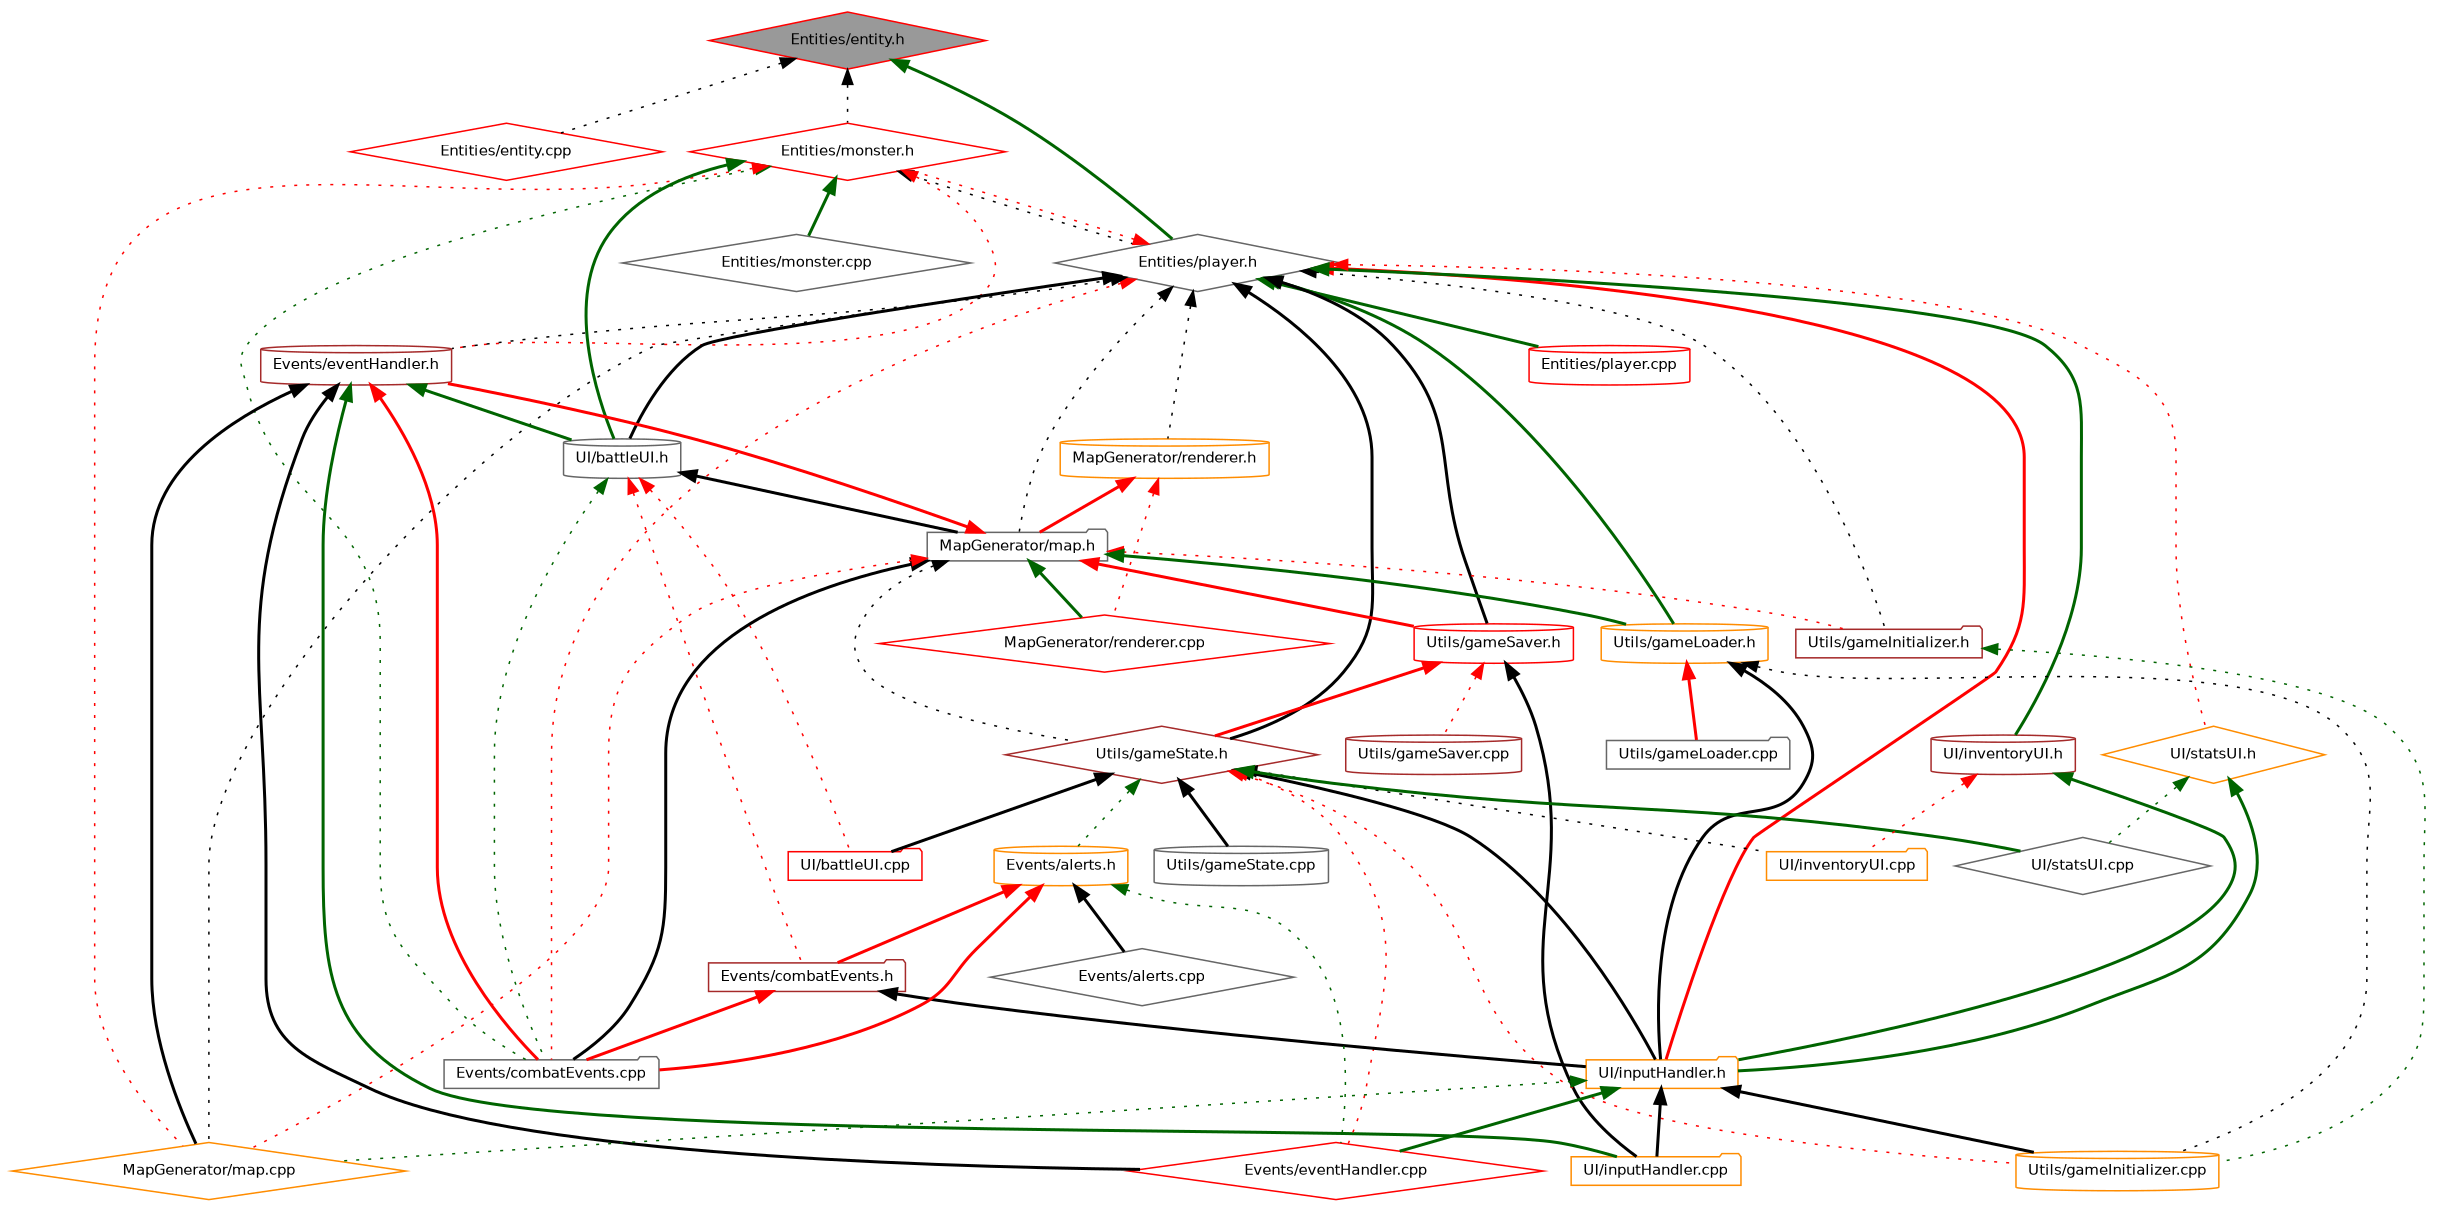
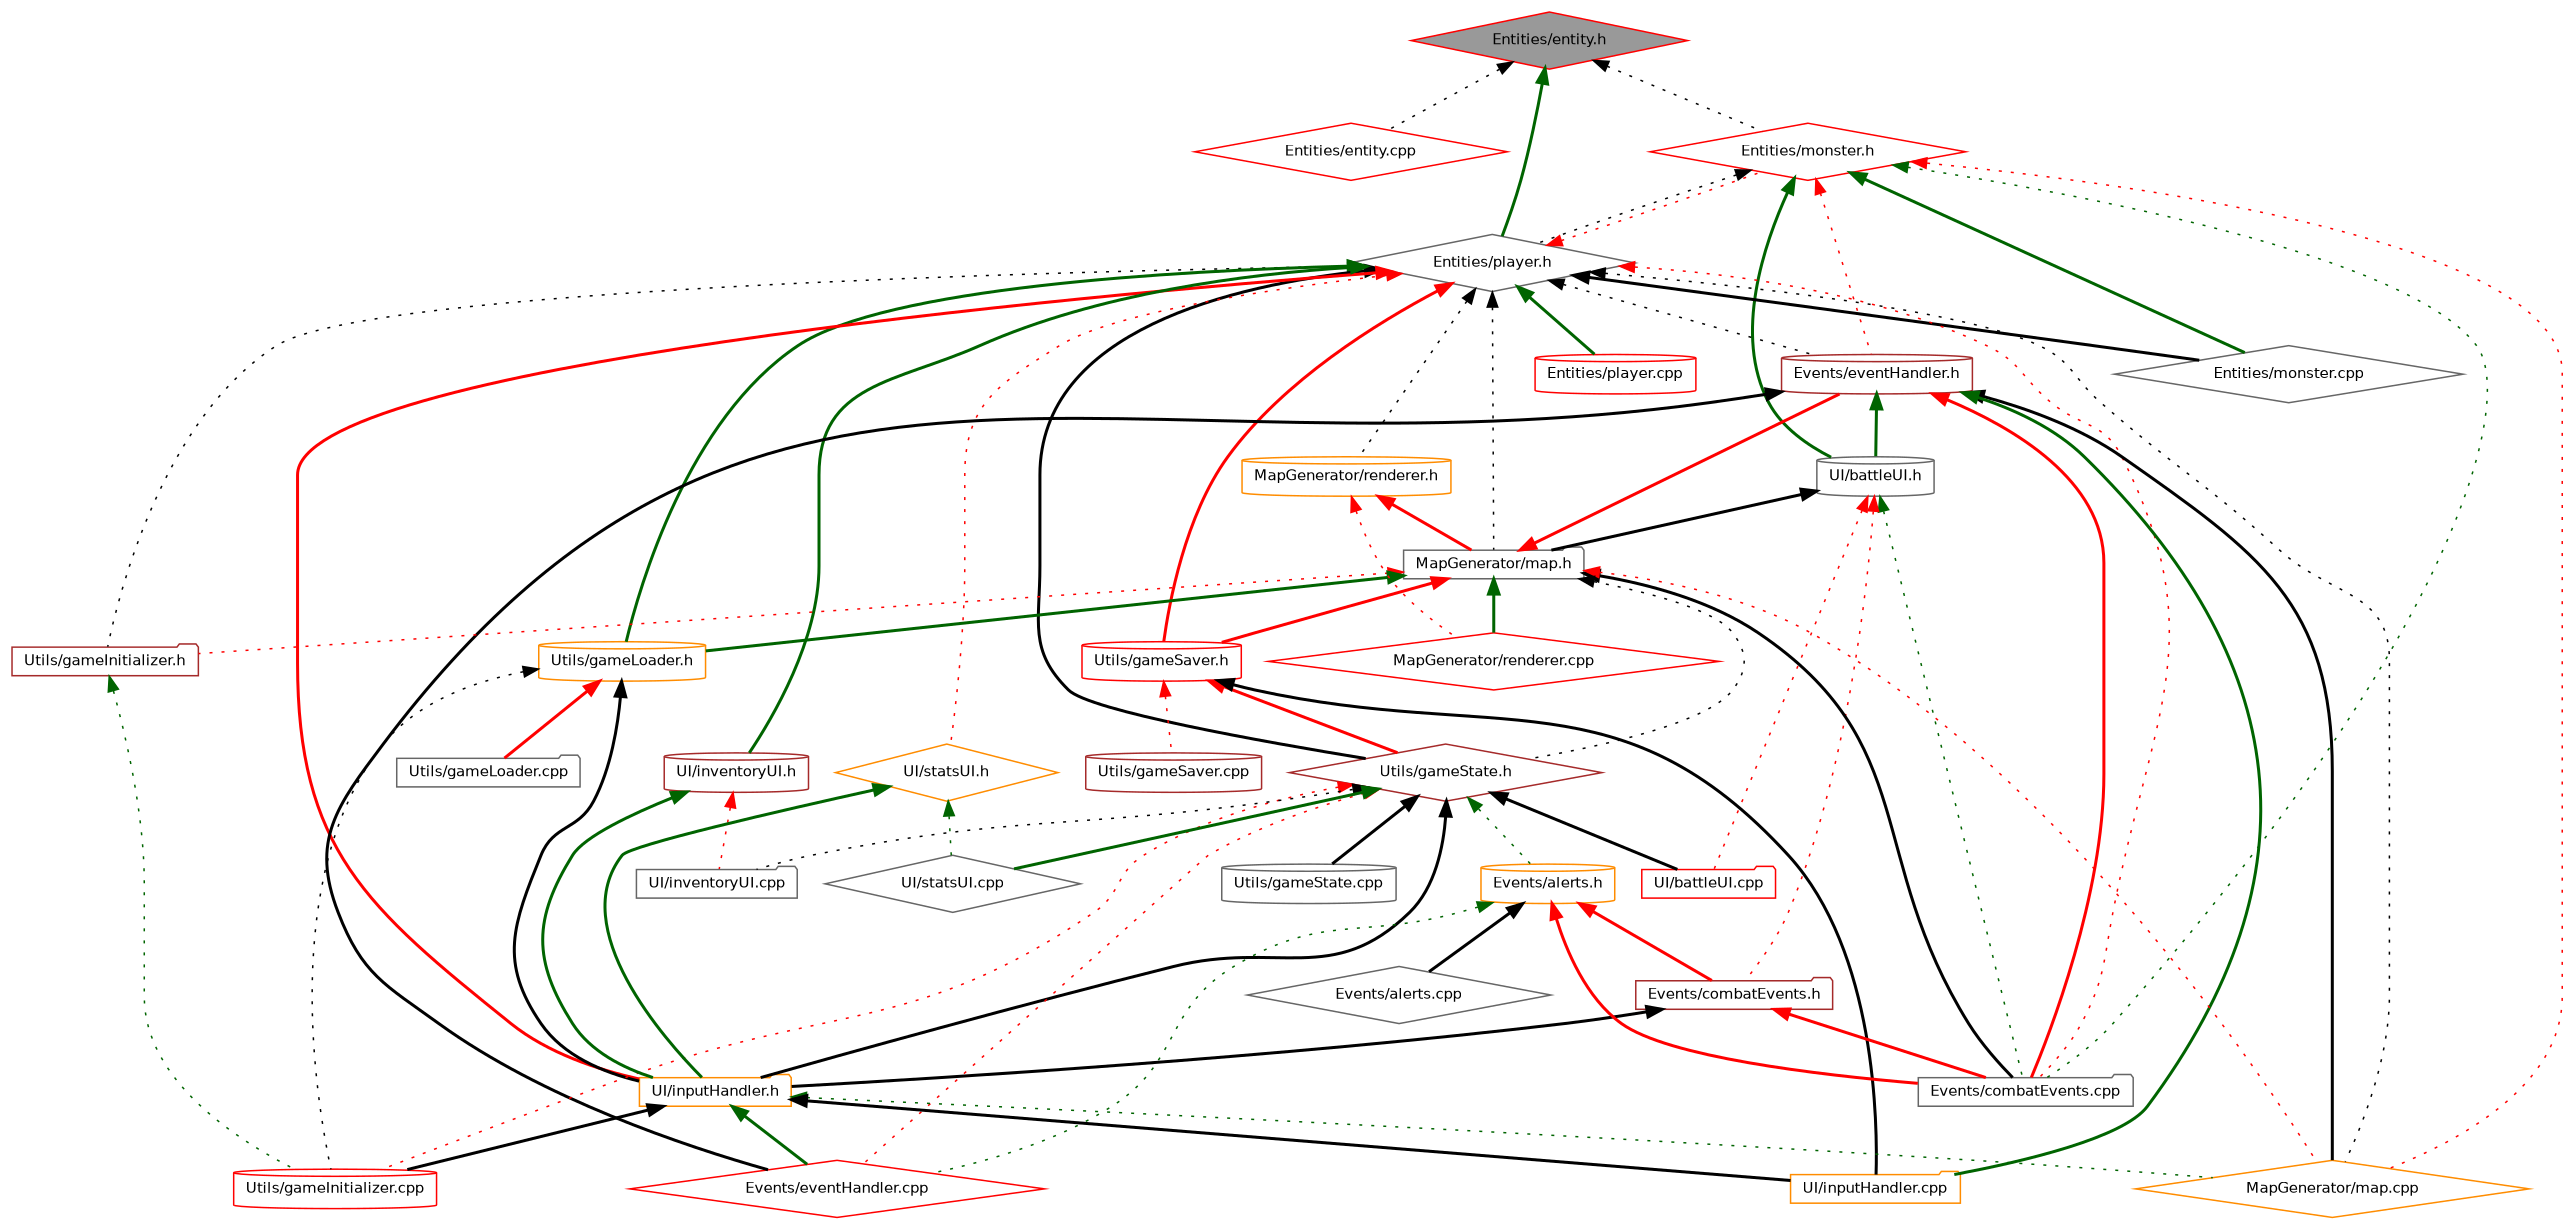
  digraph {
    node [color=red fillcolor=white fontname=Helvetica fontsize=10 shape=diamond style=filled]
    edge [color=black dir=back fontname=Helvetica fontsize=10 labelfontname=Helvetica labelfontsize=10 style=bold]
    n1 [fillcolor=grey60 fontcolor=black height=0.2 label="Entities/entity.h" width=0.4]
    n2 [height=0.2 label="Entities/entity.cpp" width=0.4]
    n3 [height=0.2 label="Entities/monster.h" width=0.4]
    n4 [color=gray40 height=0.2 label="Entities/player.h" width=0.4]
    n5 [color=gray40 height=0.2 label="Entities/monster.cpp" width=0.4]
    n6 [color=gray40 height=0.2 label="Events/combatEvents.cpp" shape=folder width=0.4]
    n7 [color=brown height=0.2 label="Events/eventHandler.h" shape=cylinder width=0.4]
    n8 [color=darkorange height=0.2 label="MapGenerator/map.cpp" width=0.4]
    n9 [color=gray40 height=0.2 label="UI/battleUI.h" shape=cylinder width=0.4]
    n10 [height=0.2 label="Entities/player.cpp" shape=cylinder width=0.4]
    n11 [color=gray40 height=0.2 label="MapGenerator/map.h" shape=folder width=0.4]
    n12 [color=brown height=0.2 label="Utils/gameInitializer.h" shape=folder width=0.4]
    n13 [color=darkorange height=0.2 label="Utils/gameLoader.h" shape=cylinder width=0.4]
    n14 [height=0.2 label="Utils/gameSaver.h" shape=cylinder width=0.4]
    n15 [color=brown height=0.2 label="Utils/gameState.h" width=0.4]
    n16 [color=darkorange height=0.2 label="UI/inputHandler.h" shape=folder width=0.4]
    n17 [color=darkorange height=0.2 label="MapGenerator/renderer.h" shape=cylinder width=0.4]
    n18 [color=brown height=0.2 label="UI/inventoryUI.h" shape=cylinder width=0.4]
    n19 [color=darkorange height=0.2 label="UI/statsUI.h" width=0.4]
    n20 [height=0.2 label="Events/eventHandler.cpp" width=0.4]
    n21 [color=darkorange height=0.2 label="UI/inputHandler.cpp" shape=folder width=0.4]
    n22 [height=0.2 label="UI/battleUI.cpp" shape=folder width=0.4]
    n23 [color=brown height=0.2 label="Events/combatEvents.h" shape=folder width=0.4]
    n24 [height=0.2 label="MapGenerator/renderer.cpp" width=0.4]
-   n25 [color=darkorange height=0.2 label="Utils/gameInitializer.cpp" shape=cylinder width=0.4]
+   n25 [height=0.2 label="Utils/gameInitializer.cpp" shape=cylinder width=0.4]
    n26 [color=gray40 height=0.2 label="Utils/gameLoader.cpp" shape=folder width=0.4]
    n27 [color=brown height=0.2 label="Utils/gameSaver.cpp" shape=cylinder width=0.4]
    n28 [color=darkorange height=0.2 label="Events/alerts.h" shape=cylinder width=0.4]
-   n29 [color=darkorange height=0.2 label="UI/inventoryUI.cpp" shape=folder width=0.4]
+   n29 [color=gray40 height=0.2 label="UI/inventoryUI.cpp" shape=folder width=0.4]
    n30 [color=gray40 height=0.2 label="UI/statsUI.cpp" width=0.4]
    n31 [color=gray40 height=0.2 label="Utils/gameState.cpp" shape=cylinder width=0.4]
    n32 [color=gray40 height=0.2 label="Events/alerts.cpp" width=0.4]
    n1 -> n2 [style=dotted]
    n1 -> n3 [style=dotted]
    n1 -> n4 [color=darkgreen]
    n3 -> n4 [style=dotted]
    n3 -> n5 [color=darkgreen]
    n3 -> n6 [color=darkgreen style=dotted]
    n3 -> n7 [color=red style=dotted]
    n3 -> n8 [color=red style=dotted]
    n3 -> n9 [color=darkgreen]
    n4 -> n3 [color=red style=dotted]
    n4 -> n6 [color=red style=dotted]
    n4 -> n7 [style=dotted]
    n4 -> n8 [style=dotted]
-   n4 -> n9
+   n4 -> n5
    n4 -> n10 [color=darkgreen]
    n4 -> n11 [style=dotted]
    n4 -> n12 [style=dotted]
    n4 -> n13 [color=darkgreen]
-   n4 -> n14
+   n4 -> n14 [color=red]
    n4 -> n15
    n4 -> n16 [color=red]
    n4 -> n17 [style=dotted]
    n4 -> n18 [color=darkgreen]
    n4 -> n19 [color=red style=dotted]
    n7 -> n6 [color=red]
    n7 -> n8
    n7 -> n9 [color=darkgreen]
    n7 -> n20
    n7 -> n21 [color=darkgreen]
    n9 -> n6 [color=darkgreen style=dotted]
    n9 -> n11
    n9 -> n22 [color=red style=dotted]
    n9 -> n23 [color=red style=dotted]
    n11 -> n6
    n11 -> n7 [color=red]
    n11 -> n8 [color=red style=dotted]
    n11 -> n12 [color=red style=dotted]
    n11 -> n13 [color=darkgreen]
    n11 -> n14 [color=red]
    n11 -> n15 [style=dotted]
    n11 -> n24 [color=darkgreen]
    n12 -> n25 [color=darkgreen style=dotted]
    n13 -> n16
    n13 -> n25 [style=dotted]
    n13 -> n26 [color=red]
    n14 -> n15 [color=red]
    n14 -> n21
    n14 -> n27 [color=red style=dotted]
    n15 -> n16
    n15 -> n20 [color=red style=dotted]
    n15 -> n22
    n15 -> n25 [color=red style=dotted]
    n15 -> n28 [color=darkgreen style=dotted]
    n15 -> n29 [style=dotted]
    n15 -> n30 [color=darkgreen]
    n15 -> n31
    n16 -> n8 [color=darkgreen style=dotted]
    n16 -> n20 [color=darkgreen]
    n16 -> n21
    n16 -> n25
    n17 -> n11 [color=red]
    n17 -> n24 [color=red style=dotted]
    n18 -> n16 [color=darkgreen]
    n18 -> n29 [color=red style=dotted]
    n19 -> n16 [color=darkgreen]
    n19 -> n30 [color=darkgreen style=dotted]
    n23 -> n6 [color=red]
    n23 -> n16
    n28 -> n6 [color=red]
    n28 -> n20 [color=darkgreen style=dotted]
    n28 -> n23 [color=red]
    n28 -> n32
  }
